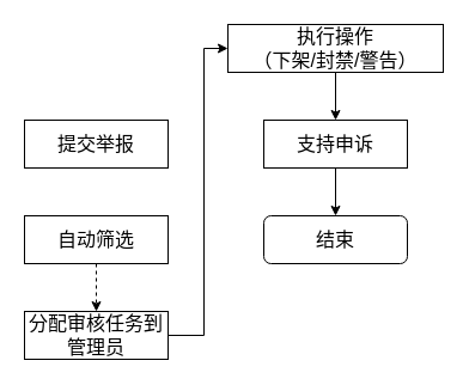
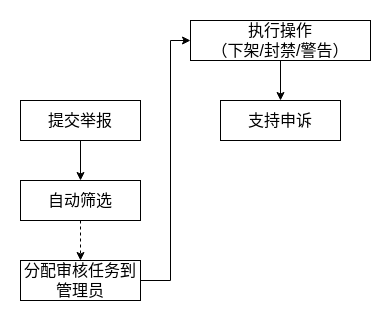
  <mxCell id="0" />
  <mxCell id="1" parent="0" />
+ <mxCell id="2" style="edgeStyle=orthogonalEdgeStyle;rounded=0;orthogonalLoop=1;jettySize=auto;html=1;entryX=0.5;entryY=0;entryDx=0;entryDy=0;fontSize=16;" edge="1" parent="1" source="3" target="5"><mxGeometry relative="1" as="geometry" /></mxCell>
  <mxCell id="3" value="提交举报" style="rounded=0;whiteSpace=wrap;html=1;fontSize=16;" vertex="1" parent="1"><mxGeometry x="20" y="100" width="120" height="40" as="geometry" /></mxCell>
  <mxCell id="4" style="edgeStyle=orthogonalEdgeStyle;rounded=0;orthogonalLoop=1;jettySize=auto;html=1;entryX=0.5;entryY=0;entryDx=0;entryDy=0;fontSize=16;dashed=1;" edge="1" parent="1" source="5" target="7"><mxGeometry relative="1" as="geometry" /></mxCell>
  <mxCell id="5" value="自动筛选" style="rounded=0;whiteSpace=wrap;html=1;fontSize=16;" vertex="1" parent="1"><mxGeometry x="20" y="180" width="120" height="40" as="geometry" /></mxCell>
  <mxCell id="6" style="edgeStyle=orthogonalEdgeStyle;rounded=0;orthogonalLoop=1;jettySize=auto;html=1;entryX=0;entryY=0.5;entryDx=0;entryDy=0;fontSize=16;" edge="1" parent="1" source="7" target="9"><mxGeometry relative="1" as="geometry"><Array as="points"><mxPoint x="170" y="280" /><mxPoint x="170" y="40" /></Array></mxGeometry></mxCell>
  <mxCell id="7" value="分配审核任务到管理员" style="rounded=0;whiteSpace=wrap;html=1;fontSize=16;" vertex="1" parent="1"><mxGeometry x="20" y="260" width="120" height="40" as="geometry" /></mxCell>
  <mxCell id="8" style="edgeStyle=orthogonalEdgeStyle;rounded=0;orthogonalLoop=1;jettySize=auto;html=1;entryX=0.5;entryY=0;entryDx=0;entryDy=0;fontSize=16;" edge="1" parent="1" source="9" target="11"><mxGeometry relative="1" as="geometry" /></mxCell>
  <mxCell id="9" value="执行操作&lt;br&gt;（下架/封禁/警告）" style="rounded=0;whiteSpace=wrap;html=1;fontSize=16;" vertex="1" parent="1"><mxGeometry x="190" y="20" width="180" height="40" as="geometry" /></mxCell>
- <mxCell id="10" style="edgeStyle=orthogonalEdgeStyle;rounded=0;orthogonalLoop=1;jettySize=auto;html=1;entryX=0.5;entryY=0;entryDx=0;entryDy=0;fontSize=16;" edge="1" parent="1" source="11" target="12"><mxGeometry relative="1" as="geometry" /></mxCell>
  <mxCell id="11" value="支持申诉" style="rounded=0;whiteSpace=wrap;html=1;fontSize=16;" vertex="1" parent="1"><mxGeometry x="220" y="100" width="120" height="40" as="geometry" /></mxCell>
- <mxCell id="12" value="结束" style="rounded=1;whiteSpace=wrap;html=1;fontSize=16;" vertex="1" parent="1"><mxGeometry x="220" y="180" width="120" height="40" as="geometry" /></mxCell>
